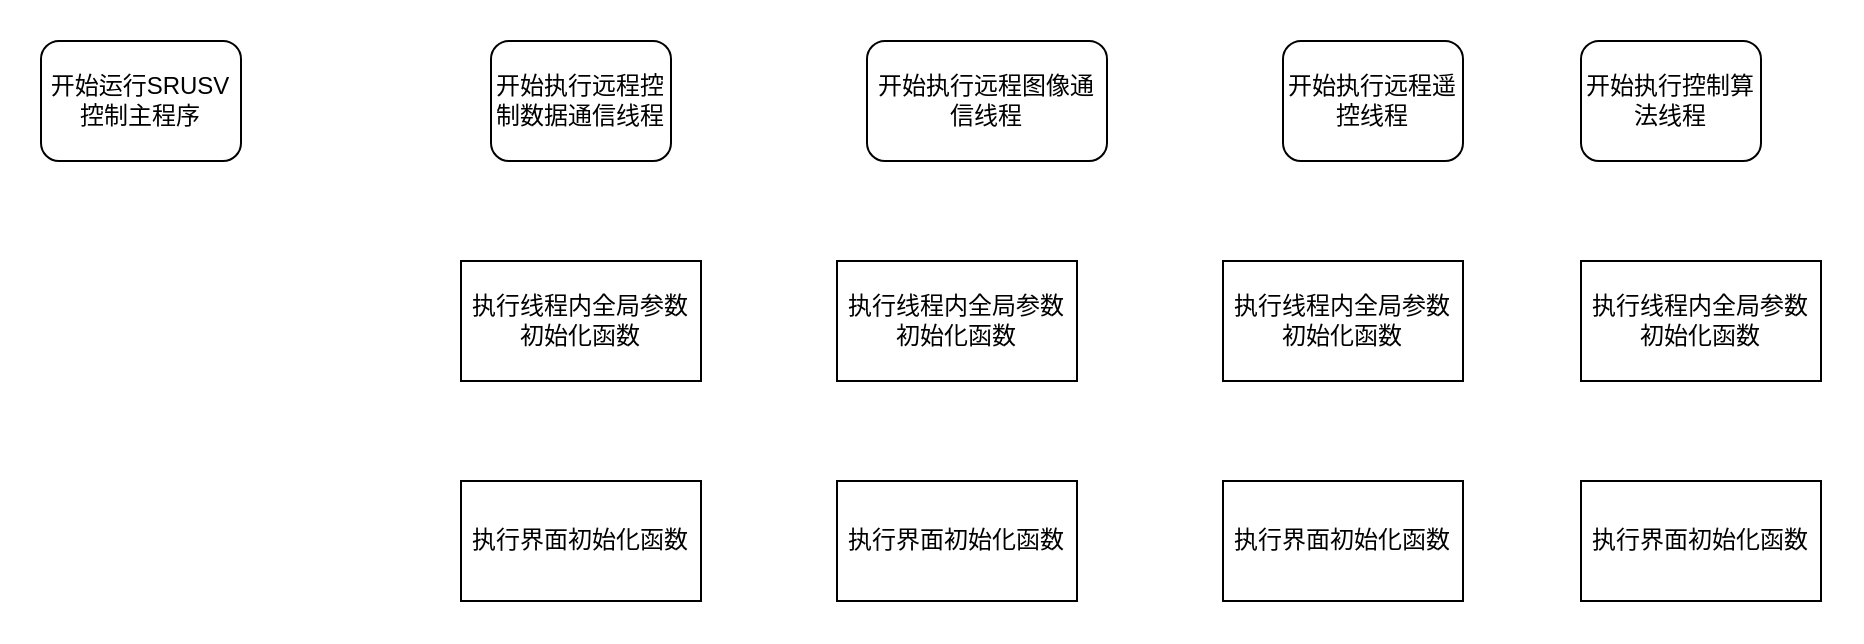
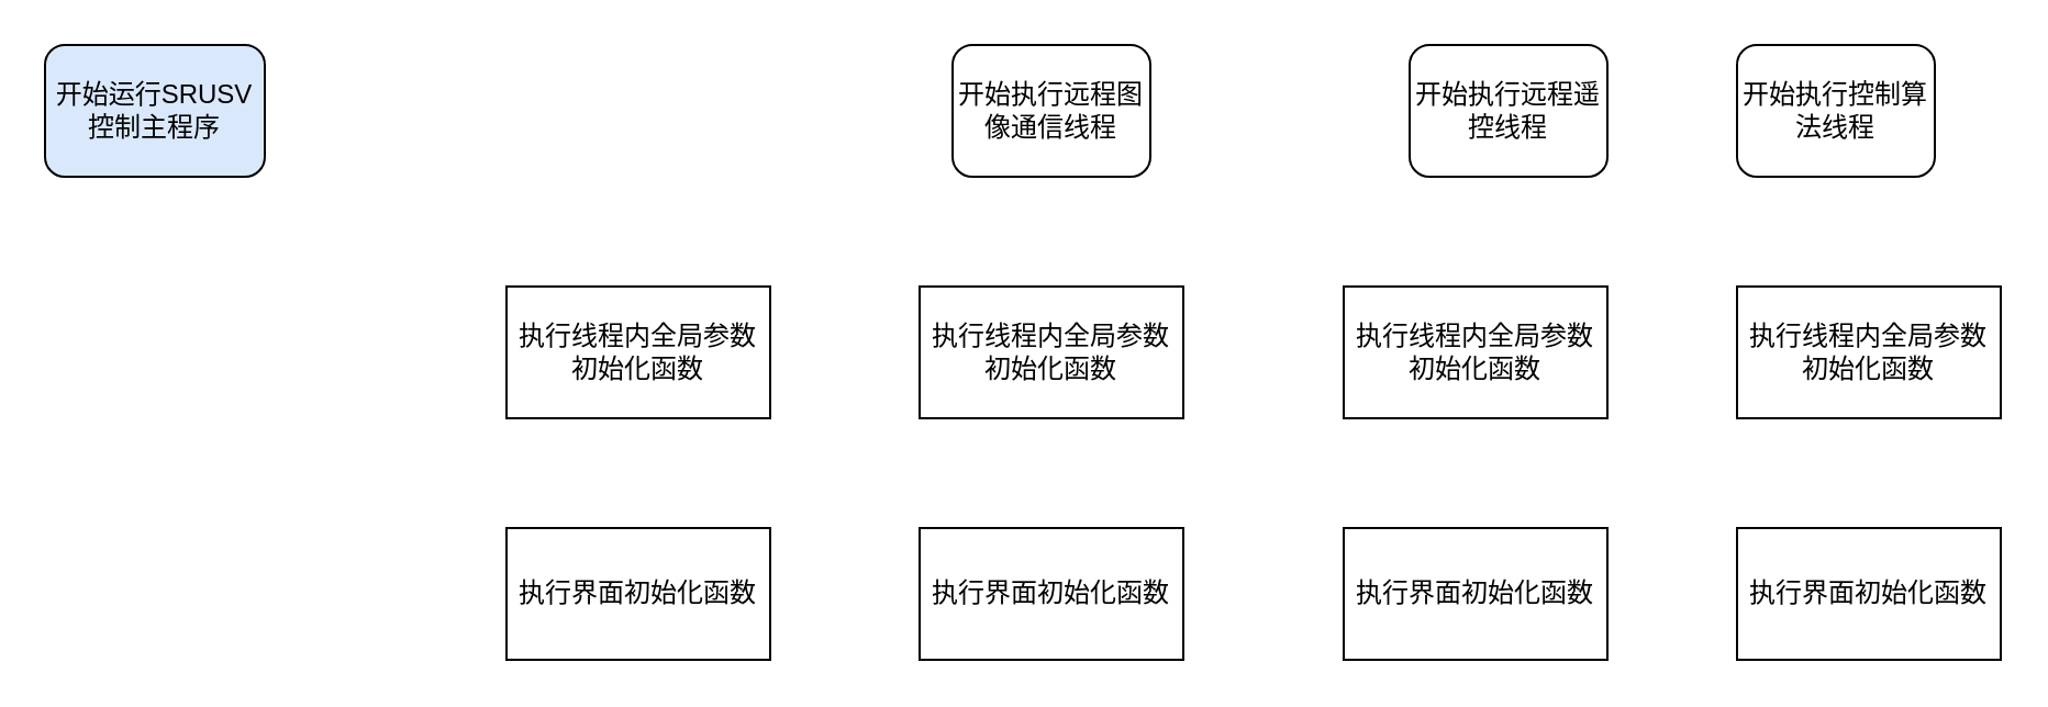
  <mxCell id="0" />
  <mxCell id="1" parent="0" />
- <mxCell id="2" value="开始执行远程控制数据通信线程" style="rounded=1;whiteSpace=wrap;html=1;" vertex="1" parent="1"><mxGeometry x="245" y="20" width="90" height="60" as="geometry" /></mxCell>
  <mxCell id="3" value="执行线程内全局参数初始化函数" style="rounded=0;whiteSpace=wrap;html=1;" vertex="1" parent="1"><mxGeometry x="230" y="130" width="120" height="60" as="geometry" /></mxCell>
  <mxCell id="4" value="执行界面初始化函数" style="rounded=0;whiteSpace=wrap;html=1;" vertex="1" parent="1"><mxGeometry x="230" y="240" width="120" height="60" as="geometry" /></mxCell>
- <mxCell id="5" value="开始执行远程图像通信线程" style="rounded=1;whiteSpace=wrap;html=1;" vertex="1" parent="1"><mxGeometry x="433" y="20" width="120" height="60" as="geometry" /></mxCell>
+ <mxCell id="5" value="开始执行远程图像通信线程" style="rounded=1;whiteSpace=wrap;html=1;" vertex="1" parent="1"><mxGeometry x="433" y="20" width="90" height="60" as="geometry" /></mxCell>
  <mxCell id="6" value="执行线程内全局参数初始化函数" style="rounded=0;whiteSpace=wrap;html=1;" vertex="1" parent="1"><mxGeometry x="418" y="130" width="120" height="60" as="geometry" /></mxCell>
  <mxCell id="7" value="执行界面初始化函数" style="rounded=0;whiteSpace=wrap;html=1;" vertex="1" parent="1"><mxGeometry x="418" y="240" width="120" height="60" as="geometry" /></mxCell>
  <mxCell id="8" value="开始执行远程遥控线程" style="rounded=1;whiteSpace=wrap;html=1;" vertex="1" parent="1"><mxGeometry x="641" y="20" width="90" height="60" as="geometry" /></mxCell>
  <mxCell id="9" value="执行线程内全局参数初始化函数" style="rounded=0;whiteSpace=wrap;html=1;" vertex="1" parent="1"><mxGeometry x="611" y="130" width="120" height="60" as="geometry" /></mxCell>
  <mxCell id="10" value="执行界面初始化函数" style="rounded=0;whiteSpace=wrap;html=1;" vertex="1" parent="1"><mxGeometry x="611" y="240" width="120" height="60" as="geometry" /></mxCell>
  <mxCell id="11" value="开始执行控制算法线程" style="rounded=1;whiteSpace=wrap;html=1;" vertex="1" parent="1"><mxGeometry x="790" y="20" width="90" height="60" as="geometry" /></mxCell>
  <mxCell id="12" value="执行线程内全局参数初始化函数" style="rounded=0;whiteSpace=wrap;html=1;" vertex="1" parent="1"><mxGeometry x="790" y="130" width="120" height="60" as="geometry" /></mxCell>
  <mxCell id="13" value="执行界面初始化函数" style="rounded=0;whiteSpace=wrap;html=1;" vertex="1" parent="1"><mxGeometry x="790" y="240" width="120" height="60" as="geometry" /></mxCell>
- <mxCell id="14" value="开始运行SRUSV控制主程序" style="rounded=1;whiteSpace=wrap;html=1;" vertex="1" parent="1"><mxGeometry x="20" y="20" width="100" height="60" as="geometry" /></mxCell>
+ <mxCell id="14" value="开始运行SRUSV控制主程序" style="rounded=1;whiteSpace=wrap;html=1;fillColor=#dae8fc;" vertex="1" parent="1"><mxGeometry x="20" y="20" width="100" height="60" as="geometry" /></mxCell>
